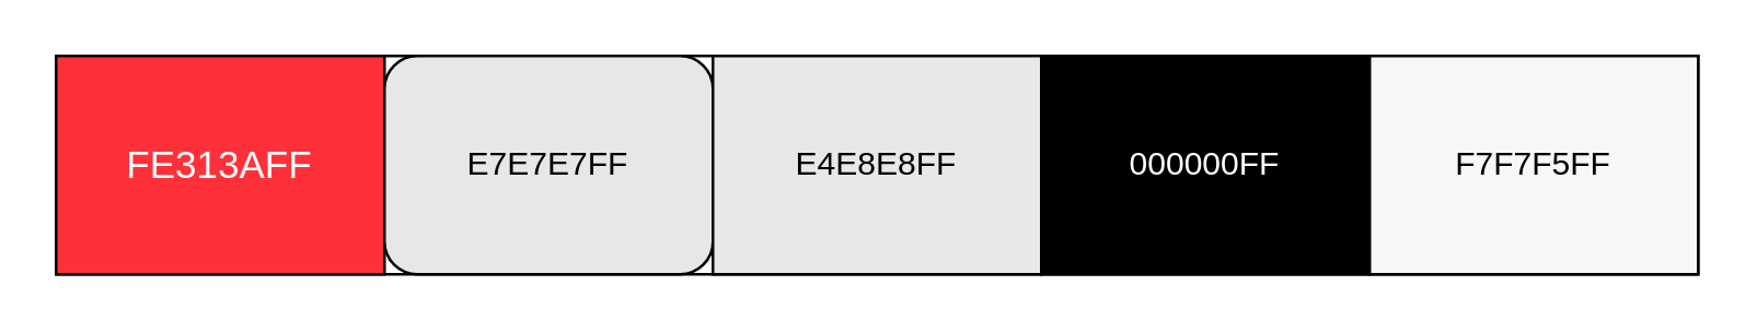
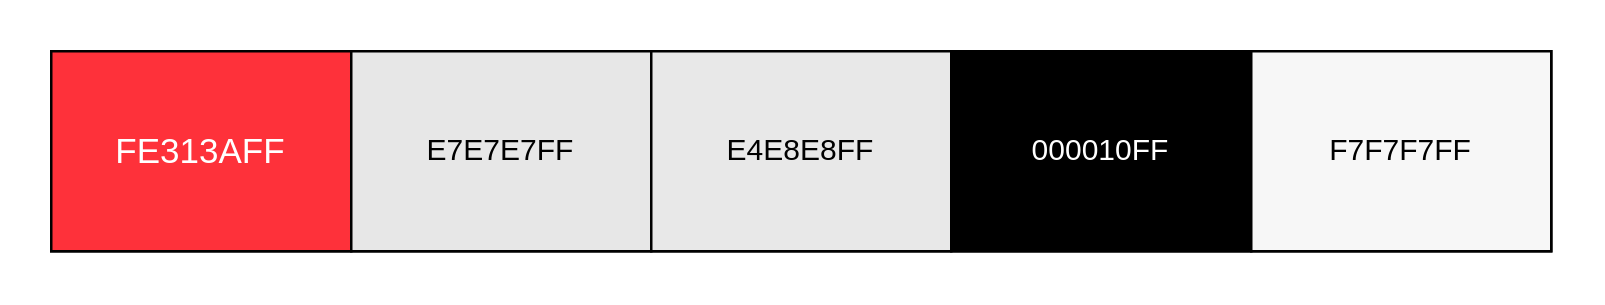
  <mxCell id="0" />
  <mxCell id="1" parent="0" />
  <mxCell id="2" value="" style="rounded=0;whiteSpace=wrap;html=1;" vertex="1" parent="1"><mxGeometry x="20" y="20" width="600" height="80" as="geometry" /></mxCell>
  <mxCell id="3" value="&lt;font style=&quot;font-size: 14px;&quot; color=&quot;#ffffff&quot;&gt;FE313AFF&lt;/font&gt;" style="rounded=0;whiteSpace=wrap;html=1;fillColor=#FE313A;" vertex="1" parent="1"><mxGeometry x="20" y="20" width="120" height="80" as="geometry" /></mxCell>
- <mxCell id="4" value="E7E7E7FF" style="whiteSpace=wrap;html=1;fillColor=#E7E7E7;rounded=1;" vertex="1" parent="1"><mxGeometry x="140" y="20" width="120" height="80" as="geometry" /></mxCell>
+ <mxCell id="4" value="E7E7E7FF" style="rounded=0;whiteSpace=wrap;html=1;fillColor=#E7E7E7;" vertex="1" parent="1"><mxGeometry x="140" y="20" width="120" height="80" as="geometry" /></mxCell>
  <mxCell id="5" value="E4E8E8FF" style="rounded=0;whiteSpace=wrap;html=1;fillColor=#E8E8E8;" vertex="1" parent="1"><mxGeometry x="260" y="20" width="120" height="80" as="geometry" /></mxCell>
- <mxCell id="6" value="&lt;font color=&quot;#ffffff&quot;&gt;000000FF&lt;/font&gt;" style="rounded=0;whiteSpace=wrap;html=1;fillColor=#000000;" vertex="1" parent="1"><mxGeometry x="380" y="20" width="120" height="80" as="geometry" /></mxCell>
- <mxCell id="7" value="F7F7F5FF" style="rounded=0;whiteSpace=wrap;html=1;fillColor=#F7F7F7;" vertex="1" parent="1"><mxGeometry x="500" y="20" width="120" height="80" as="geometry" /></mxCell>
+ <mxCell id="6" value="&lt;font color=&quot;#ffffff&quot;&gt;000010FF&lt;/font&gt;" style="rounded=0;whiteSpace=wrap;html=1;fillColor=#000000;" vertex="1" parent="1"><mxGeometry x="380" y="20" width="120" height="80" as="geometry" /></mxCell>
+ <mxCell id="7" value="F7F7F7FF" style="rounded=0;whiteSpace=wrap;html=1;fillColor=#F7F7F7;" vertex="1" parent="1"><mxGeometry x="500" y="20" width="120" height="80" as="geometry" /></mxCell>
